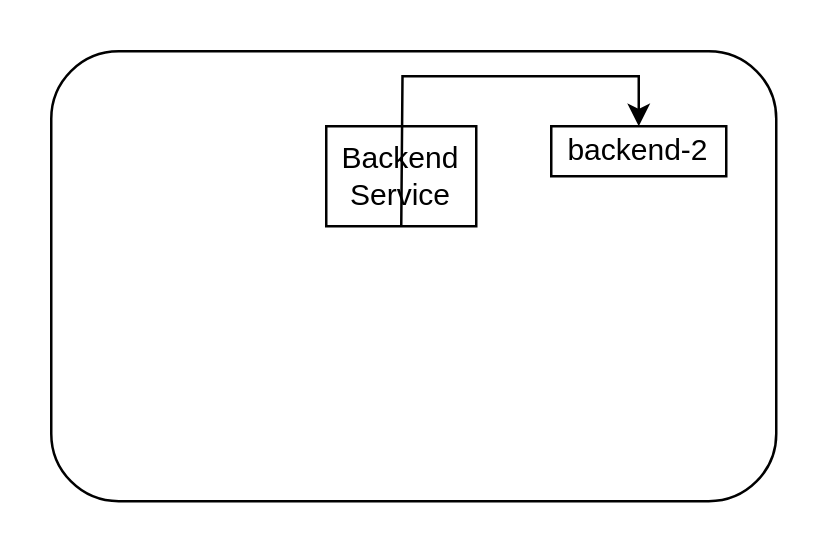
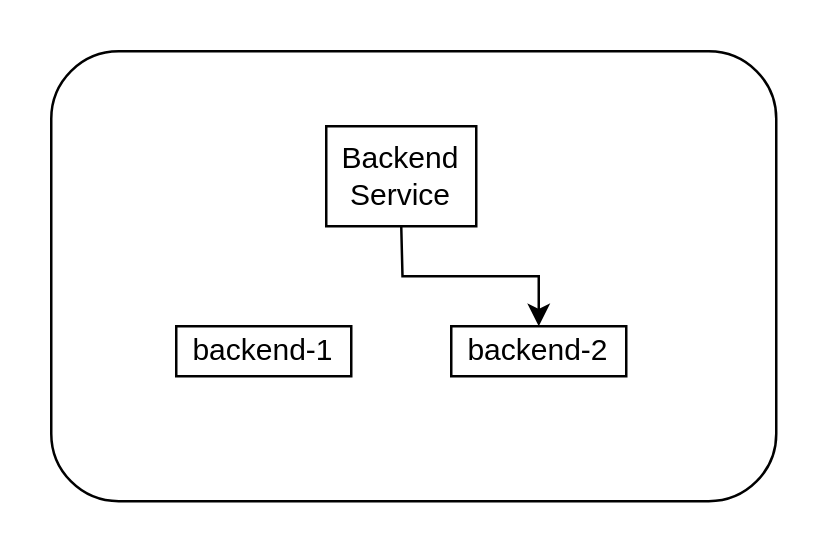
  <mxCell id="0" />
  <mxCell id="1" parent="0" />
  <mxCell id="2" value="" style="rounded=1;whiteSpace=wrap;html=1;" vertex="1" parent="1"><mxGeometry x="20" y="20" width="290" height="180" as="geometry" /></mxCell>
  <mxCell id="3" value="Backend Service" style="text;html=1;fillColor=none;align=center;verticalAlign=middle;whiteSpace=wrap;rounded=0;strokeColor=#000000;" vertex="1" parent="1"><mxGeometry x="130" y="50" width="60" height="40" as="geometry" /></mxCell>
+ <mxCell id="4" value="backend-1" style="text;html=1;fillColor=none;align=center;verticalAlign=middle;whiteSpace=wrap;rounded=0;strokeColor=#000000;" vertex="1" parent="1"><mxGeometry x="70" y="130" width="70" height="20" as="geometry" /></mxCell>
  <mxCell id="5" style="edgeStyle=orthogonalEdgeStyle;rounded=0;orthogonalLoop=1;jettySize=auto;html=1;exitX=0.5;exitY=0;exitDx=0;exitDy=0;startArrow=classic;startFill=1;endArrow=none;endFill=0;" edge="1" parent="1" source="6"><mxGeometry relative="1" as="geometry"><mxPoint x="160" y="90" as="targetPoint" /></mxGeometry></mxCell>
- <mxCell id="6" value="backend-2" style="text;html=1;fillColor=none;align=center;verticalAlign=middle;whiteSpace=wrap;rounded=0;strokeColor=#000000;" vertex="1" parent="1"><mxGeometry x="220" y="50" width="70" height="20" as="geometry" /></mxCell>
+ <mxCell id="6" value="backend-2" style="text;html=1;fillColor=none;align=center;verticalAlign=middle;whiteSpace=wrap;rounded=0;strokeColor=#000000;" vertex="1" parent="1"><mxGeometry x="180" y="130" width="70" height="20" as="geometry" /></mxCell>
